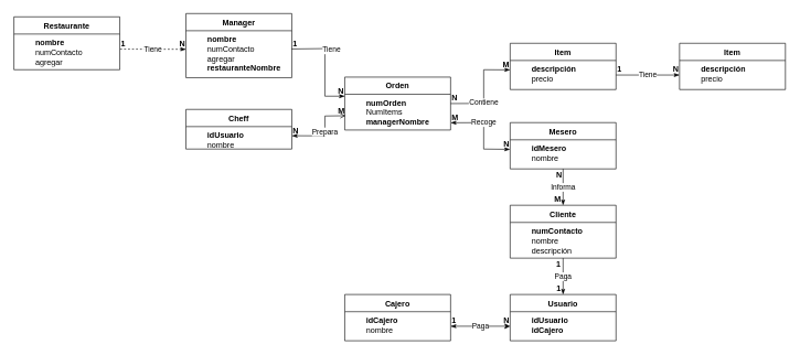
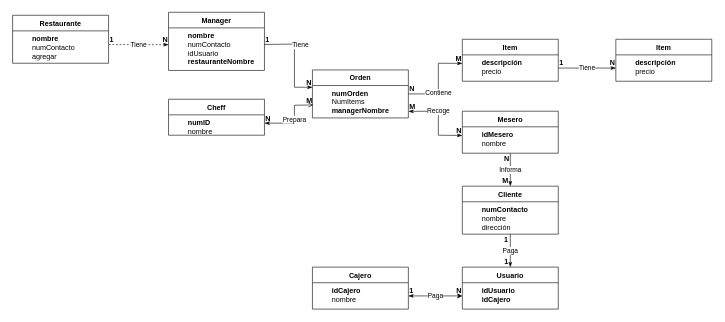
  <mxCell id="0" />
  <mxCell id="1" parent="0" />
  <mxCell id="2" value="Restaurante" style="swimlane;fontStyle=1;align=center;verticalAlign=top;childLayout=stackLayout;horizontal=1;startSize=26;horizontalStack=0;resizeParent=1;resizeParentMax=0;resizeLast=0;collapsible=1;marginBottom=0;whiteSpace=wrap;html=1;" vertex="1" parent="1"><mxGeometry x="20" y="25" width="160" height="80" as="geometry" /></mxCell>
  <mxCell id="3" value="&lt;b&gt;&lt;span style=&quot;white-space: pre;&quot;&gt;&#09;&lt;/span&gt;nombre&lt;/b&gt;&lt;div&gt;&lt;span style=&quot;white-space: pre;&quot;&gt;&#09;&lt;/span&gt;numContacto&lt;/div&gt;&lt;div&gt;&lt;span style=&quot;white-space: pre;&quot;&gt;&#09;&lt;/span&gt;agregar&lt;br&gt;&lt;/div&gt;" style="text;strokeColor=none;fillColor=none;align=left;verticalAlign=top;spacingLeft=4;spacingRight=4;overflow=hidden;rotatable=0;points=[[0,0.5],[1,0.5]];portConstraint=eastwest;whiteSpace=wrap;html=1;" vertex="1" parent="2"><mxGeometry y="26" width="160" height="54" as="geometry" /></mxCell>
  <mxCell id="4" value="Manager" style="swimlane;fontStyle=1;align=center;verticalAlign=top;childLayout=stackLayout;horizontal=1;startSize=26;horizontalStack=0;resizeParent=1;resizeParentMax=0;resizeLast=0;collapsible=1;marginBottom=0;whiteSpace=wrap;html=1;" vertex="1" parent="1"><mxGeometry x="280" y="20" width="160" height="97" as="geometry"><mxRectangle x="310" y="35" width="90" height="30" as="alternateBounds" /></mxGeometry></mxCell>
- <mxCell id="5" value="&lt;b&gt;&lt;span style=&quot;white-space: pre;&quot;&gt;&#09;&lt;/span&gt;nombre&lt;/b&gt;&lt;div&gt;&lt;span style=&quot;background-color: transparent; color: light-dark(rgb(0, 0, 0), rgb(255, 255, 255));&quot;&gt;&lt;span style=&quot;white-space: pre;&quot;&gt;&#09;&lt;/span&gt;numContacto&lt;/span&gt;&lt;/div&gt;&lt;div&gt;&lt;span style=&quot;background-color: transparent; color: light-dark(rgb(0, 0, 0), rgb(255, 255, 255));&quot;&gt;&lt;span style=&quot;white-space: pre;&quot;&gt;&#09;&lt;/span&gt;agregar&lt;br&gt;&lt;/span&gt;&lt;/div&gt;&lt;div&gt;&lt;b style=&quot;background-color: transparent; color: light-dark(rgb(0, 0, 0), rgb(255, 255, 255));&quot;&gt;&lt;span style=&quot;white-space: pre;&quot;&gt;&#09;&lt;/span&gt;restauranteNombre&lt;/b&gt;&lt;/div&gt;" style="text;strokeColor=none;fillColor=none;align=left;verticalAlign=top;spacingLeft=4;spacingRight=4;overflow=hidden;rotatable=0;points=[[0,0.5],[1,0.5]];portConstraint=eastwest;whiteSpace=wrap;html=1;" vertex="1" parent="4"><mxGeometry y="26" width="160" height="71" as="geometry" /></mxCell>
+ <mxCell id="5" value="&lt;b&gt;&lt;span style=&quot;white-space: pre;&quot;&gt;&#09;&lt;/span&gt;nombre&lt;/b&gt;&lt;div&gt;&lt;span style=&quot;background-color: transparent; color: light-dark(rgb(0, 0, 0), rgb(255, 255, 255));&quot;&gt;&lt;span style=&quot;white-space: pre;&quot;&gt;&#09;&lt;/span&gt;numContacto&lt;/span&gt;&lt;/div&gt;&lt;div&gt;&lt;span style=&quot;background-color: transparent; color: light-dark(rgb(0, 0, 0), rgb(255, 255, 255));&quot;&gt;&lt;span style=&quot;white-space: pre;&quot;&gt;&#09;&lt;/span&gt;idUsuario&lt;br&gt;&lt;/span&gt;&lt;/div&gt;&lt;div&gt;&lt;b style=&quot;background-color: transparent; color: light-dark(rgb(0, 0, 0), rgb(255, 255, 255));&quot;&gt;&lt;span style=&quot;white-space: pre;&quot;&gt;&#09;&lt;/span&gt;restauranteNombre&lt;/b&gt;&lt;/div&gt;" style="text;strokeColor=none;fillColor=none;align=left;verticalAlign=top;spacingLeft=4;spacingRight=4;overflow=hidden;rotatable=0;points=[[0,0.5],[1,0.5]];portConstraint=eastwest;whiteSpace=wrap;html=1;" vertex="1" parent="4"><mxGeometry y="26" width="160" height="71" as="geometry" /></mxCell>
  <mxCell id="6" value="Tiene" style="endArrow=classicThin;html=1;rounded=0;exitX=1.003;exitY=0.423;exitDx=0;exitDy=0;entryX=0;entryY=0.395;entryDx=0;entryDy=0;endFill=1;exitPerimeter=0;entryPerimeter=0;dashed=1;" edge="1" parent="1" source="3" target="5"><mxGeometry relative="1" as="geometry"><mxPoint x="260" y="285" as="sourcePoint" /><mxPoint x="420" y="285" as="targetPoint" /></mxGeometry></mxCell>
  <mxCell id="7" value="1" style="resizable=0;html=1;whiteSpace=wrap;align=left;verticalAlign=bottom;fontStyle=1" connectable="0" vertex="1" parent="6"><mxGeometry x="-1" relative="1" as="geometry" /></mxCell>
  <mxCell id="8" value="N" style="resizable=0;html=1;whiteSpace=wrap;align=right;verticalAlign=bottom;fontStyle=1" connectable="0" vertex="1" parent="6"><mxGeometry x="1" relative="1" as="geometry" /></mxCell>
  <mxCell id="9" value="Orden" style="swimlane;fontStyle=1;align=center;verticalAlign=top;childLayout=stackLayout;horizontal=1;startSize=26;horizontalStack=0;resizeParent=1;resizeParentMax=0;resizeLast=0;collapsible=1;marginBottom=0;whiteSpace=wrap;html=1;" vertex="1" parent="1"><mxGeometry x="520" y="116.16" width="160" height="80" as="geometry"><mxRectangle x="560" y="35" width="70" height="30" as="alternateBounds" /></mxGeometry></mxCell>
  <mxCell id="10" value="&lt;b&gt;&lt;span style=&quot;white-space: pre;&quot;&gt;&#09;&lt;/span&gt;numOrden&lt;/b&gt;&lt;div&gt;&lt;span style=&quot;white-space: pre;&quot;&gt;&#09;&lt;/span&gt;NumItems&lt;/div&gt;&lt;div&gt;&lt;b&gt;&lt;span style=&quot;white-space: pre;&quot;&gt;&#09;&lt;/span&gt;managerNombre&lt;/b&gt;&lt;/div&gt;" style="text;strokeColor=none;fillColor=none;align=left;verticalAlign=top;spacingLeft=4;spacingRight=4;overflow=hidden;rotatable=0;points=[[0,0.5],[1,0.5]];portConstraint=eastwest;whiteSpace=wrap;html=1;" vertex="1" parent="9"><mxGeometry y="26" width="160" height="54" as="geometry" /></mxCell>
  <mxCell id="11" value="Tiene" style="endArrow=classicThin;html=1;rounded=0;endFill=1;exitX=0.998;exitY=0.389;exitDx=0;exitDy=0;exitPerimeter=0;" edge="1" parent="1" source="5"><mxGeometry x="-0.316" y="10" relative="1" as="geometry"><mxPoint x="450" y="95" as="sourcePoint" /><mxPoint x="520" y="145" as="targetPoint" /><Array as="points"><mxPoint x="490" y="73" /><mxPoint x="490" y="145" /></Array><mxPoint as="offset" /></mxGeometry></mxCell>
  <mxCell id="12" value="1" style="resizable=0;html=1;whiteSpace=wrap;align=left;verticalAlign=bottom;fontStyle=1" connectable="0" vertex="1" parent="11"><mxGeometry x="-1" relative="1" as="geometry" /></mxCell>
  <mxCell id="13" value="N" style="resizable=0;html=1;whiteSpace=wrap;align=right;verticalAlign=bottom;fontStyle=1" connectable="0" vertex="1" parent="11"><mxGeometry x="1" relative="1" as="geometry" /></mxCell>
  <mxCell id="14" value="Cheff" style="swimlane;fontStyle=1;align=center;verticalAlign=top;childLayout=stackLayout;horizontal=1;startSize=26;horizontalStack=0;resizeParent=1;resizeParentMax=0;resizeLast=0;collapsible=1;marginBottom=0;whiteSpace=wrap;html=1;" vertex="1" parent="1"><mxGeometry x="280" y="165" width="160" height="60" as="geometry"><mxRectangle x="560" y="35" width="70" height="30" as="alternateBounds" /></mxGeometry></mxCell>
- <mxCell id="15" value="&lt;b&gt;&lt;span style=&quot;white-space: pre;&quot;&gt;&#09;&lt;/span&gt;idUsuario&lt;/b&gt;&lt;div&gt;&lt;span style=&quot;background-color: transparent; color: light-dark(rgb(0, 0, 0), rgb(255, 255, 255));&quot;&gt;&lt;span style=&quot;white-space: pre;&quot;&gt;&#09;&lt;/span&gt;nombre&lt;/span&gt;&lt;/div&gt;" style="text;strokeColor=none;fillColor=none;align=left;verticalAlign=top;spacingLeft=4;spacingRight=4;overflow=hidden;rotatable=0;points=[[0,0.5],[1,0.5]];portConstraint=eastwest;whiteSpace=wrap;html=1;" vertex="1" parent="14"><mxGeometry y="26" width="160" height="34" as="geometry" /></mxCell>
+ <mxCell id="15" value="&lt;b&gt;&lt;span style=&quot;white-space: pre;&quot;&gt;&#09;&lt;/span&gt;numID&lt;/b&gt;&lt;div&gt;&lt;span style=&quot;background-color: transparent; color: light-dark(rgb(0, 0, 0), rgb(255, 255, 255));&quot;&gt;&lt;span style=&quot;white-space: pre;&quot;&gt;&#09;&lt;/span&gt;nombre&lt;/span&gt;&lt;/div&gt;" style="text;strokeColor=none;fillColor=none;align=left;verticalAlign=top;spacingLeft=4;spacingRight=4;overflow=hidden;rotatable=0;points=[[0,0.5],[1,0.5]];portConstraint=eastwest;whiteSpace=wrap;html=1;" vertex="1" parent="14"><mxGeometry y="26" width="160" height="34" as="geometry" /></mxCell>
  <mxCell id="16" value="Item" style="swimlane;fontStyle=1;align=center;verticalAlign=top;childLayout=stackLayout;horizontal=1;startSize=26;horizontalStack=0;resizeParent=1;resizeParentMax=0;resizeLast=0;collapsible=1;marginBottom=0;whiteSpace=wrap;html=1;" vertex="1" parent="1"><mxGeometry x="770" y="65" width="160" height="70" as="geometry"><mxRectangle x="560" y="35" width="70" height="30" as="alternateBounds" /></mxGeometry></mxCell>
  <mxCell id="17" value="&lt;b&gt;&lt;span style=&quot;white-space: pre;&quot;&gt;&#09;&lt;/span&gt;descripción&lt;br&gt;&lt;/b&gt;&lt;div&gt;&lt;span style=&quot;font-weight: bold; white-space: pre;&quot;&gt;&#09;&lt;/span&gt;precio&lt;br&gt;&lt;/div&gt;" style="text;strokeColor=none;fillColor=none;align=left;verticalAlign=top;spacingLeft=4;spacingRight=4;overflow=hidden;rotatable=0;points=[[0,0.5],[1,0.5]];portConstraint=eastwest;whiteSpace=wrap;html=1;" vertex="1" parent="16"><mxGeometry y="26" width="160" height="44" as="geometry" /></mxCell>
  <mxCell id="18" value="" style="group" connectable="0" vertex="1" parent="1"><mxGeometry x="356" y="116.16" width="24" as="geometry" /></mxCell>
  <mxCell id="19" value="Mesero" style="swimlane;fontStyle=1;align=center;verticalAlign=top;childLayout=stackLayout;horizontal=1;startSize=26;horizontalStack=0;resizeParent=1;resizeParentMax=0;resizeLast=0;collapsible=1;marginBottom=0;whiteSpace=wrap;html=1;" vertex="1" parent="1"><mxGeometry x="770" y="185" width="160" height="70" as="geometry"><mxRectangle x="560" y="35" width="70" height="30" as="alternateBounds" /></mxGeometry></mxCell>
  <mxCell id="20" value="&lt;b&gt;&lt;span style=&quot;white-space: pre;&quot;&gt;&#09;&lt;/span&gt;idMesero&lt;/b&gt;&lt;div&gt;&lt;span style=&quot;white-space: pre;&quot;&gt;&#09;&lt;/span&gt;nombre&lt;/div&gt;" style="text;strokeColor=none;fillColor=none;align=left;verticalAlign=top;spacingLeft=4;spacingRight=4;overflow=hidden;rotatable=0;points=[[0,0.5],[1,0.5]];portConstraint=eastwest;whiteSpace=wrap;html=1;" vertex="1" parent="19"><mxGeometry y="26" width="160" height="44" as="geometry" /></mxCell>
  <mxCell id="21" value="Contiene" style="endArrow=classicThin;html=1;rounded=0;endFill=1;exitX=1;exitY=0.5;exitDx=0;exitDy=0;entryX=0;entryY=0.322;entryDx=0;entryDy=0;entryPerimeter=0;" edge="1" parent="1" source="9" target="17"><mxGeometry x="-0.277" relative="1" as="geometry"><mxPoint x="680" y="245" as="sourcePoint" /><mxPoint x="760" y="317" as="targetPoint" /><Array as="points"><mxPoint x="730" y="156" /><mxPoint x="730" y="105" /></Array><mxPoint as="offset" /></mxGeometry></mxCell>
  <mxCell id="22" value="N" style="resizable=0;html=1;whiteSpace=wrap;align=left;verticalAlign=bottom;fontStyle=1" connectable="0" vertex="1" parent="21"><mxGeometry x="-1" relative="1" as="geometry" /></mxCell>
  <mxCell id="23" value="M" style="resizable=0;html=1;whiteSpace=wrap;align=right;verticalAlign=bottom;fontStyle=1" connectable="0" vertex="1" parent="21"><mxGeometry x="1" relative="1" as="geometry" /></mxCell>
  <mxCell id="24" value="Prepara" style="endArrow=open;html=1;rounded=0;endFill=1;entryX=0.008;entryY=0.6;entryDx=0;entryDy=0;entryPerimeter=0;exitX=1.001;exitY=0.407;exitDx=0;exitDy=0;exitPerimeter=0;startFill=1;startArrow=classicThin;" edge="1" parent="1" source="15" target="10"><mxGeometry relative="1" as="geometry"><mxPoint x="440" y="215" as="sourcePoint" /><mxPoint x="520" y="337" as="targetPoint" /><Array as="points"><mxPoint x="490" y="205" /><mxPoint x="490" y="175" /></Array></mxGeometry></mxCell>
  <mxCell id="25" value="N" style="resizable=0;html=1;whiteSpace=wrap;align=left;verticalAlign=bottom;fontStyle=1" connectable="0" vertex="1" parent="24"><mxGeometry x="-1" relative="1" as="geometry" /></mxCell>
  <mxCell id="26" value="M" style="resizable=0;html=1;whiteSpace=wrap;align=right;verticalAlign=bottom;fontStyle=1" connectable="0" vertex="1" parent="24"><mxGeometry x="1" relative="1" as="geometry" /></mxCell>
  <mxCell id="27" value="Recoge" style="endArrow=classicThin;html=1;rounded=0;endFill=1;exitX=1.001;exitY=0.797;exitDx=0;exitDy=0;entryX=-0.001;entryY=0.328;entryDx=0;entryDy=0;entryPerimeter=0;exitPerimeter=0;startArrow=classicThin;startFill=1;" edge="1" parent="1" source="10" target="20"><mxGeometry x="-0.229" relative="1" as="geometry"><mxPoint x="680" y="186" as="sourcePoint" /><mxPoint x="770" y="135" as="targetPoint" /><Array as="points"><mxPoint x="730" y="185" /><mxPoint x="730" y="225" /></Array><mxPoint as="offset" /></mxGeometry></mxCell>
  <mxCell id="28" value="M" style="resizable=0;html=1;whiteSpace=wrap;align=left;verticalAlign=bottom;fontStyle=1" connectable="0" vertex="1" parent="27"><mxGeometry x="-1" relative="1" as="geometry" /></mxCell>
  <mxCell id="29" value="N" style="resizable=0;html=1;whiteSpace=wrap;align=right;verticalAlign=bottom;fontStyle=1" connectable="0" vertex="1" parent="27"><mxGeometry x="1" relative="1" as="geometry" /></mxCell>
  <mxCell id="30" value="Cliente" style="swimlane;fontStyle=1;align=center;verticalAlign=top;childLayout=stackLayout;horizontal=1;startSize=26;horizontalStack=0;resizeParent=1;resizeParentMax=0;resizeLast=0;collapsible=1;marginBottom=0;whiteSpace=wrap;html=1;" vertex="1" parent="1"><mxGeometry x="770" y="310" width="160" height="80" as="geometry"><mxRectangle x="560" y="35" width="70" height="30" as="alternateBounds" /></mxGeometry></mxCell>
- <mxCell id="31" value="&lt;b&gt;&lt;span style=&quot;white-space: pre;&quot;&gt;&#09;&lt;/span&gt;numContacto&lt;/b&gt;&lt;div&gt;&lt;span style=&quot;white-space: pre;&quot;&gt;&#09;&lt;/span&gt;nombre&lt;/div&gt;&lt;div&gt;&lt;span style=&quot;font-weight: bold; white-space: pre;&quot;&gt;&#09;&lt;/span&gt;descripción&lt;/div&gt;" style="text;strokeColor=none;fillColor=none;align=left;verticalAlign=top;spacingLeft=4;spacingRight=4;overflow=hidden;rotatable=0;points=[[0,0.5],[1,0.5]];portConstraint=eastwest;whiteSpace=wrap;html=1;" vertex="1" parent="30"><mxGeometry y="26" width="160" height="54" as="geometry" /></mxCell>
+ <mxCell id="31" value="&lt;b&gt;&lt;span style=&quot;white-space: pre;&quot;&gt;&#09;&lt;/span&gt;numContacto&lt;/b&gt;&lt;div&gt;&lt;span style=&quot;white-space: pre;&quot;&gt;&#09;&lt;/span&gt;nombre&lt;/div&gt;&lt;div&gt;&lt;span style=&quot;font-weight: bold; white-space: pre;&quot;&gt;&#09;&lt;/span&gt;dirección&lt;/div&gt;" style="text;strokeColor=none;fillColor=none;align=left;verticalAlign=top;spacingLeft=4;spacingRight=4;overflow=hidden;rotatable=0;points=[[0,0.5],[1,0.5]];portConstraint=eastwest;whiteSpace=wrap;html=1;" vertex="1" parent="30"><mxGeometry y="26" width="160" height="54" as="geometry" /></mxCell>
  <mxCell id="32" value="Informa" style="endArrow=classicThin;html=1;rounded=0;endFill=1;entryX=0.5;entryY=0;entryDx=0;entryDy=0;" edge="1" parent="1" target="30"><mxGeometry relative="1" as="geometry"><mxPoint x="850" y="255" as="sourcePoint" /><mxPoint x="740" y="327" as="targetPoint" /></mxGeometry></mxCell>
  <mxCell id="33" value="N" style="resizable=0;html=1;whiteSpace=wrap;align=left;verticalAlign=bottom;fontStyle=1;spacingTop=0;spacingBottom=-17;spacingLeft=-12;" connectable="0" vertex="1" parent="32"><mxGeometry x="-1" relative="1" as="geometry" /></mxCell>
  <mxCell id="34" value="M" style="resizable=0;html=1;whiteSpace=wrap;align=right;verticalAlign=bottom;fontStyle=1;spacingLeft=0;spacingRight=2;" connectable="0" vertex="1" parent="32"><mxGeometry x="1" relative="1" as="geometry" /></mxCell>
  <mxCell id="35" value="Usuario" style="swimlane;fontStyle=1;align=center;verticalAlign=top;childLayout=stackLayout;horizontal=1;startSize=26;horizontalStack=0;resizeParent=1;resizeParentMax=0;resizeLast=0;collapsible=1;marginBottom=0;whiteSpace=wrap;html=1;" vertex="1" parent="1"><mxGeometry x="770" y="445" width="160" height="70" as="geometry"><mxRectangle x="560" y="35" width="70" height="30" as="alternateBounds" /></mxGeometry></mxCell>
  <mxCell id="36" value="&lt;b&gt;&lt;span style=&quot;white-space: pre;&quot;&gt;&#09;&lt;/span&gt;idUsuario&lt;/b&gt;&lt;div&gt;&lt;b style=&quot;background-color: transparent; color: light-dark(rgb(0, 0, 0), rgb(255, 255, 255));&quot;&gt;&lt;span style=&quot;white-space: pre;&quot;&gt;&#09;&lt;/span&gt;idCajero&lt;/b&gt;&lt;/div&gt;" style="text;strokeColor=none;fillColor=none;align=left;verticalAlign=top;spacingLeft=4;spacingRight=4;overflow=hidden;rotatable=0;points=[[0,0.5],[1,0.5]];portConstraint=eastwest;whiteSpace=wrap;html=1;" vertex="1" parent="35"><mxGeometry y="26" width="160" height="44" as="geometry" /></mxCell>
  <mxCell id="37" value="Paga" style="endArrow=classicThin;html=1;rounded=0;endFill=1;entryX=0.5;entryY=0;entryDx=0;entryDy=0;" edge="1" parent="1" target="35"><mxGeometry x="0.001" relative="1" as="geometry"><mxPoint x="850" y="390" as="sourcePoint" /><mxPoint x="860" y="320" as="targetPoint" /><mxPoint as="offset" /></mxGeometry></mxCell>
  <mxCell id="38" value="1" style="resizable=0;html=1;whiteSpace=wrap;align=left;verticalAlign=bottom;fontStyle=1;spacingTop=0;spacingBottom=-17;spacingLeft=-12;" connectable="0" vertex="1" parent="37"><mxGeometry x="-1" relative="1" as="geometry" /></mxCell>
  <mxCell id="39" value="1" style="resizable=0;html=1;whiteSpace=wrap;align=right;verticalAlign=bottom;fontStyle=1;spacingLeft=0;spacingRight=2;" connectable="0" vertex="1" parent="37"><mxGeometry x="1" relative="1" as="geometry" /></mxCell>
  <mxCell id="40" value="Cajero" style="swimlane;fontStyle=1;align=center;verticalAlign=top;childLayout=stackLayout;horizontal=1;startSize=26;horizontalStack=0;resizeParent=1;resizeParentMax=0;resizeLast=0;collapsible=1;marginBottom=0;whiteSpace=wrap;html=1;" vertex="1" parent="1"><mxGeometry x="520" y="445" width="160" height="70" as="geometry"><mxRectangle x="560" y="35" width="70" height="30" as="alternateBounds" /></mxGeometry></mxCell>
  <mxCell id="41" value="&lt;b&gt;&lt;span style=&quot;white-space: pre;&quot;&gt;&#09;&lt;/span&gt;idCajero&lt;/b&gt;&lt;div&gt;&lt;span style=&quot;white-space: pre;&quot;&gt;&#09;&lt;/span&gt;nombre&lt;/div&gt;" style="text;strokeColor=none;fillColor=none;align=left;verticalAlign=top;spacingLeft=4;spacingRight=4;overflow=hidden;rotatable=0;points=[[0,0.5],[1,0.5]];portConstraint=eastwest;whiteSpace=wrap;html=1;" vertex="1" parent="40"><mxGeometry y="26" width="160" height="44" as="geometry" /></mxCell>
  <mxCell id="42" value="Paga" style="endArrow=classic;html=1;rounded=0;exitX=1;exitY=0.5;exitDx=0;exitDy=0;entryX=0;entryY=0.5;entryDx=0;entryDy=0;endFill=1;startFill=1;startArrow=classicThin;" edge="1" parent="1" source="41" target="36"><mxGeometry relative="1" as="geometry"><mxPoint x="690" y="540" as="sourcePoint" /><mxPoint x="790" y="540" as="targetPoint" /></mxGeometry></mxCell>
  <mxCell id="43" value="1" style="resizable=0;html=1;whiteSpace=wrap;align=left;verticalAlign=bottom;fontStyle=1" connectable="0" vertex="1" parent="42"><mxGeometry x="-1" relative="1" as="geometry" /></mxCell>
  <mxCell id="44" value="N" style="resizable=0;html=1;whiteSpace=wrap;align=right;verticalAlign=bottom;fontStyle=1" connectable="0" vertex="1" parent="42"><mxGeometry x="1" relative="1" as="geometry" /></mxCell>
  <mxCell id="45" value="Item" style="swimlane;fontStyle=1;align=center;verticalAlign=top;childLayout=stackLayout;horizontal=1;startSize=26;horizontalStack=0;resizeParent=1;resizeParentMax=0;resizeLast=0;collapsible=1;marginBottom=0;whiteSpace=wrap;html=1;" vertex="1" parent="1"><mxGeometry x="1026" y="65" width="160" height="70" as="geometry"><mxRectangle x="560" y="35" width="70" height="30" as="alternateBounds" /></mxGeometry></mxCell>
  <mxCell id="46" value="&lt;b&gt;&lt;span style=&quot;white-space: pre;&quot;&gt;&#09;&lt;/span&gt;descripción&lt;br&gt;&lt;/b&gt;&lt;div&gt;&lt;span style=&quot;font-weight: bold; white-space: pre;&quot;&gt;&#09;&lt;/span&gt;precio&lt;br&gt;&lt;/div&gt;" style="text;strokeColor=none;fillColor=none;align=left;verticalAlign=top;spacingLeft=4;spacingRight=4;overflow=hidden;rotatable=0;points=[[0,0.5],[1,0.5]];portConstraint=eastwest;whiteSpace=wrap;html=1;" vertex="1" parent="45"><mxGeometry y="26" width="160" height="44" as="geometry" /></mxCell>
  <mxCell id="47" value="Tiene" style="endArrow=classicThin;html=1;rounded=0;exitX=1;exitY=0.5;exitDx=0;exitDy=0;entryX=0;entryY=0.5;entryDx=0;entryDy=0;endFill=1;" edge="1" parent="1" source="17" target="46"><mxGeometry relative="1" as="geometry"><mxPoint x="927" y="155.8" as="sourcePoint" /><mxPoint x="1027" y="155.8" as="targetPoint" /></mxGeometry></mxCell>
  <mxCell id="48" value="1" style="resizable=0;html=1;whiteSpace=wrap;align=left;verticalAlign=bottom;fontStyle=1" connectable="0" vertex="1" parent="47"><mxGeometry x="-1" relative="1" as="geometry" /></mxCell>
  <mxCell id="49" value="N" style="resizable=0;html=1;whiteSpace=wrap;align=right;verticalAlign=bottom;fontStyle=1" connectable="0" vertex="1" parent="47"><mxGeometry x="1" relative="1" as="geometry" /></mxCell>
